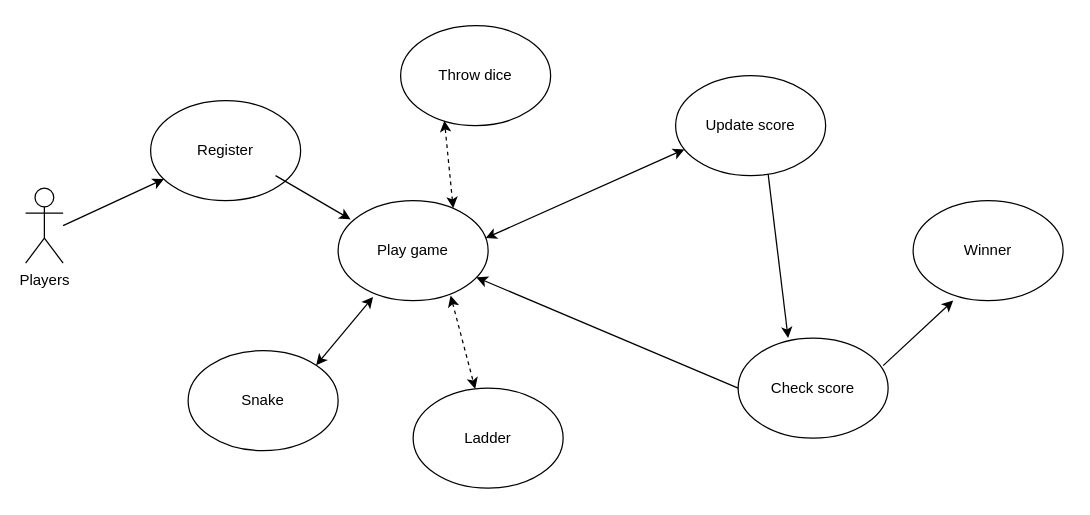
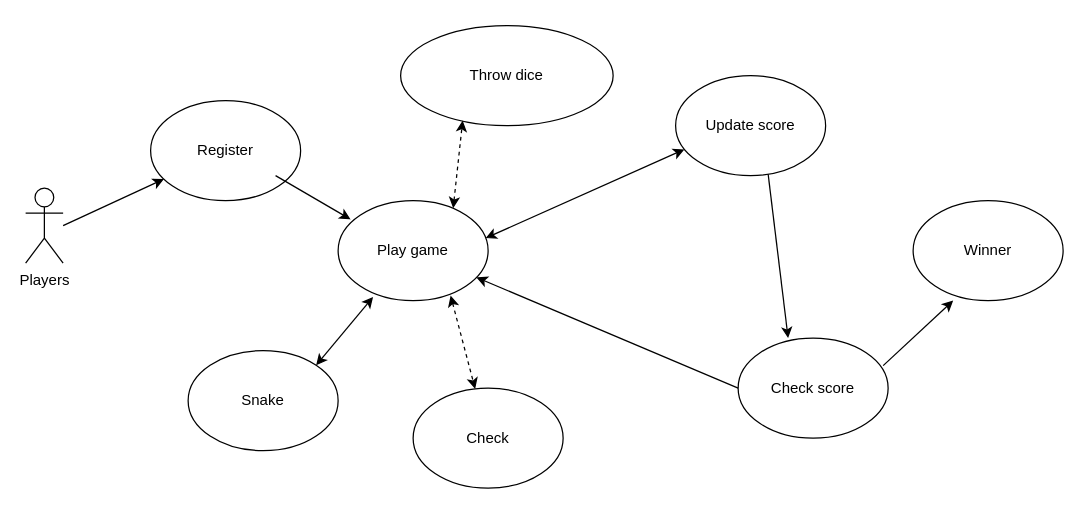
  <mxCell id="0" />
  <mxCell id="1" parent="0" />
  <mxCell id="2" value="Players" style="shape=umlActor;verticalLabelPosition=bottom;verticalAlign=top;html=1;outlineConnect=0;" vertex="1" parent="1"><mxGeometry x="20" y="150" width="30" height="60" as="geometry" /></mxCell>
  <mxCell id="3" value="Play game" style="ellipse;whiteSpace=wrap;html=1;" vertex="1" parent="1"><mxGeometry x="270" y="160" width="120" height="80" as="geometry" /></mxCell>
- <mxCell id="4" value="Ladder" style="ellipse;whiteSpace=wrap;html=1;" vertex="1" parent="1"><mxGeometry x="330" y="310" width="120" height="80" as="geometry" /></mxCell>
+ <mxCell id="4" value="Check" style="ellipse;whiteSpace=wrap;html=1;" vertex="1" parent="1"><mxGeometry x="330" y="310" width="120" height="80" as="geometry" /></mxCell>
  <mxCell id="5" value="Check score" style="ellipse;whiteSpace=wrap;html=1;" vertex="1" parent="1"><mxGeometry x="590" y="270" width="120" height="80" as="geometry" /></mxCell>
  <mxCell id="6" value="Winner" style="ellipse;whiteSpace=wrap;html=1;" vertex="1" parent="1"><mxGeometry x="730" y="160" width="120" height="80" as="geometry" /></mxCell>
  <mxCell id="7" value="Update score" style="ellipse;whiteSpace=wrap;html=1;" vertex="1" parent="1"><mxGeometry x="540" y="60" width="120" height="80" as="geometry" /></mxCell>
- <mxCell id="8" value="Throw dice" style="ellipse;whiteSpace=wrap;html=1;" vertex="1" parent="1"><mxGeometry x="320" y="20" width="120" height="80" as="geometry" /></mxCell>
+ <mxCell id="8" value="Throw dice" style="ellipse;whiteSpace=wrap;html=1;" vertex="1" parent="1"><mxGeometry x="320" y="20" width="170" height="80" as="geometry" /></mxCell>
  <mxCell id="9" value="Snake" style="ellipse;whiteSpace=wrap;html=1;" vertex="1" parent="1"><mxGeometry x="150" y="280" width="120" height="80" as="geometry" /></mxCell>
  <mxCell id="10" value="Register" style="ellipse;whiteSpace=wrap;html=1;" vertex="1" parent="1"><mxGeometry x="120" y="80" width="120" height="80" as="geometry" /></mxCell>
  <mxCell id="11" value="" style="endArrow=classic;html=1;rounded=0;" edge="1" parent="1" target="10"><mxGeometry width="50" height="50" relative="1" as="geometry"><mxPoint x="50" y="180" as="sourcePoint" /><mxPoint x="100" y="130" as="targetPoint" /></mxGeometry></mxCell>
  <mxCell id="12" value="" style="endArrow=classic;startArrow=classic;html=1;rounded=0;entryX=0.233;entryY=0.963;entryDx=0;entryDy=0;entryPerimeter=0;exitX=1;exitY=0;exitDx=0;exitDy=0;" edge="1" parent="1" source="9" target="3"><mxGeometry width="50" height="50" relative="1" as="geometry"><mxPoint x="240" y="290" as="sourcePoint" /><mxPoint x="290" y="240" as="targetPoint" /></mxGeometry></mxCell>
  <mxCell id="13" value="" style="endArrow=classic;startArrow=classic;html=1;rounded=0;exitX=0.75;exitY=0.95;exitDx=0;exitDy=0;exitPerimeter=0;dashed=1;" edge="1" parent="1" source="3" target="4"><mxGeometry width="50" height="50" relative="1" as="geometry"><mxPoint x="360" y="230" as="sourcePoint" /><mxPoint x="410" y="190" as="targetPoint" /></mxGeometry></mxCell>
  <mxCell id="14" value="" style="endArrow=classic;startArrow=classic;html=1;rounded=0;exitX=0.767;exitY=0.075;exitDx=0;exitDy=0;exitPerimeter=0;entryX=0.292;entryY=0.95;entryDx=0;entryDy=0;entryPerimeter=0;dashed=1;" edge="1" parent="1" source="3" target="8"><mxGeometry width="50" height="50" relative="1" as="geometry"><mxPoint x="330" y="150" as="sourcePoint" /><mxPoint x="380" y="100" as="targetPoint" /></mxGeometry></mxCell>
  <mxCell id="15" value="" style="endArrow=classic;startArrow=classic;html=1;rounded=0;entryX=0.058;entryY=0.738;entryDx=0;entryDy=0;entryPerimeter=0;exitX=0.983;exitY=0.375;exitDx=0;exitDy=0;exitPerimeter=0;" edge="1" parent="1" source="3" target="7"><mxGeometry width="50" height="50" relative="1" as="geometry"><mxPoint x="400" y="190" as="sourcePoint" /><mxPoint x="450" y="140" as="targetPoint" /></mxGeometry></mxCell>
  <mxCell id="16" value="" style="endArrow=classic;html=1;rounded=0;exitX=0;exitY=0.5;exitDx=0;exitDy=0;" edge="1" parent="1" source="5" target="3"><mxGeometry width="50" height="50" relative="1" as="geometry"><mxPoint x="500" y="270" as="sourcePoint" /><mxPoint x="550" y="220" as="targetPoint" /></mxGeometry></mxCell>
  <mxCell id="17" value="" style="endArrow=classic;html=1;rounded=0;exitX=0.967;exitY=0.275;exitDx=0;exitDy=0;exitPerimeter=0;entryX=0.267;entryY=1;entryDx=0;entryDy=0;entryPerimeter=0;" edge="1" parent="1" source="5" target="6"><mxGeometry width="50" height="50" relative="1" as="geometry"><mxPoint x="670" y="270" as="sourcePoint" /><mxPoint x="720" y="220" as="targetPoint" /></mxGeometry></mxCell>
  <mxCell id="18" value="" style="endArrow=classic;html=1;rounded=0;exitX=0.617;exitY=0.988;exitDx=0;exitDy=0;exitPerimeter=0;" edge="1" parent="1" source="7"><mxGeometry width="50" height="50" relative="1" as="geometry"><mxPoint x="580" y="320" as="sourcePoint" /><mxPoint x="630" y="270" as="targetPoint" /></mxGeometry></mxCell>
  <mxCell id="19" value="" style="endArrow=classic;html=1;rounded=0;exitX=0.833;exitY=0.75;exitDx=0;exitDy=0;exitPerimeter=0;" edge="1" parent="1" source="10"><mxGeometry width="50" height="50" relative="1" as="geometry"><mxPoint x="230" y="225" as="sourcePoint" /><mxPoint x="280" y="175" as="targetPoint" /></mxGeometry></mxCell>
